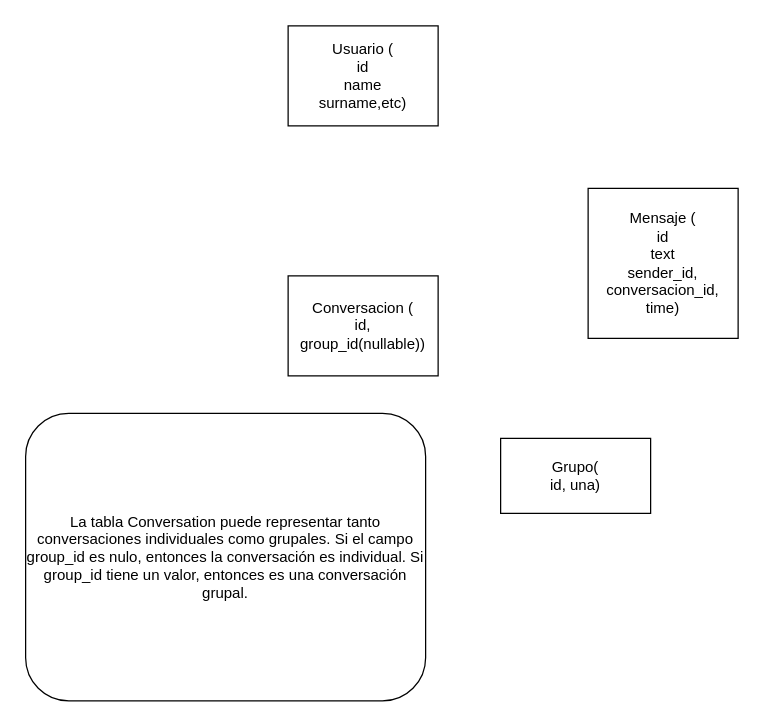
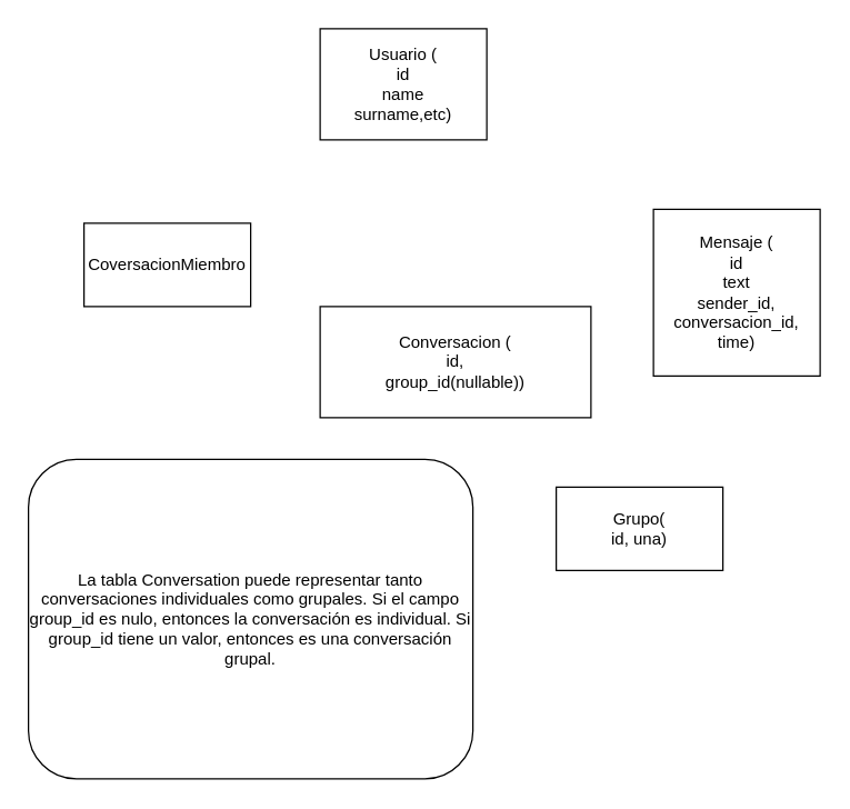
  <mxCell id="0" />
  <mxCell id="1" parent="0" />
  <mxCell id="2" value="Usuario (&lt;br&gt;id&lt;br&gt;name&lt;br&gt;surname,etc)" style="rounded=0;whiteSpace=wrap;html=1;" vertex="1" parent="1"><mxGeometry x="230" y="20" width="120" height="80" as="geometry" /></mxCell>
- <mxCell id="3" value="Conversacion (&lt;br&gt;id,&lt;br&gt;group_id(nullable))" style="rounded=0;whiteSpace=wrap;html=1;" vertex="1" parent="1"><mxGeometry x="230" y="220" width="120" height="80" as="geometry" /></mxCell>
+ <mxCell id="3" value="Conversacion (&lt;br&gt;id,&lt;br&gt;group_id(nullable))" style="rounded=0;whiteSpace=wrap;html=1;" vertex="1" parent="1"><mxGeometry x="230" y="220" width="195" height="80" as="geometry" /></mxCell>
+ <mxCell id="4" value="CoversacionMiembro" style="rounded=0;whiteSpace=wrap;html=1;" vertex="1" parent="1"><mxGeometry x="60" y="160" width="120" height="60" as="geometry" /></mxCell>
  <mxCell id="5" value="Mensaje (&lt;br&gt;id&lt;br&gt;text&lt;br&gt;sender_id,&lt;br&gt;conversacion_id,&lt;br&gt;time)" style="whiteSpace=wrap;html=1;" vertex="1" parent="1"><mxGeometry x="470" y="150" width="120" height="120" as="geometry" /></mxCell>
  <mxCell id="6" value="Grupo(&lt;br&gt;id, una)" style="whiteSpace=wrap;html=1;" vertex="1" parent="1"><mxGeometry x="400" y="350" width="120" height="60" as="geometry" /></mxCell>
  <mxCell id="7" value="La tabla Conversation puede representar tanto conversaciones individuales como grupales. Si el campo group_id es nulo, entonces la conversación es individual. Si group_id tiene un valor, entonces es una conversación grupal." style="rounded=1;whiteSpace=wrap;html=1;" vertex="1" parent="1"><mxGeometry x="20" y="330" width="320" height="230" as="geometry" /></mxCell>
